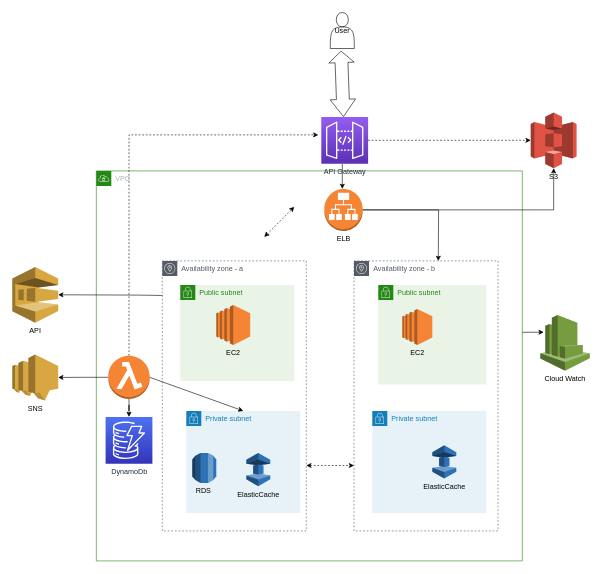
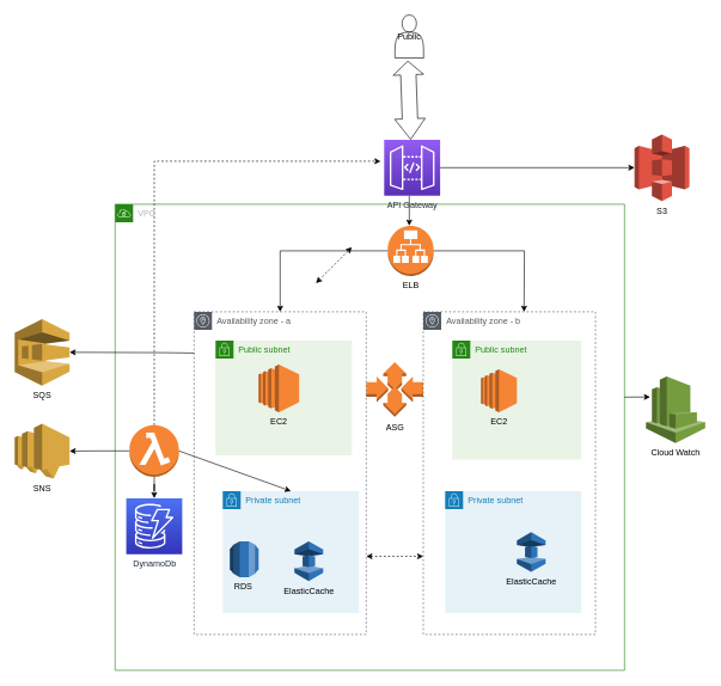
  <mxCell id="0" />
  <mxCell id="1" parent="0" />
  <mxCell id="2" value="" style="group" vertex="1" connectable="0" parent="1"><mxGeometry x="20" y="20" width="962.5" height="914" as="geometry" /></mxCell>
  <mxCell id="3" value="VPC" style="points=[[0,0],[0.25,0],[0.5,0],[0.75,0],[1,0],[1,0.25],[1,0.5],[1,0.75],[1,1],[0.75,1],[0.5,1],[0.25,1],[0,1],[0,0.75],[0,0.5],[0,0.25]];outlineConnect=0;gradientColor=none;html=1;whiteSpace=wrap;fontSize=12;fontStyle=0;container=1;pointerEvents=0;collapsible=0;recursiveResize=0;shape=mxgraph.aws4.group;grIcon=mxgraph.aws4.group_vpc;strokeColor=#248814;fillColor=none;verticalAlign=top;align=left;spacingLeft=30;fontColor=#AAB7B8;dashed=0;" parent="2" vertex="1"><mxGeometry x="140" y="264" width="710" height="650" as="geometry" /></mxCell>
  <mxCell id="4" value="" style="edgeStyle=orthogonalEdgeStyle;rounded=0;orthogonalLoop=1;jettySize=auto;html=1;" edge="1" parent="3" source="5" target="6"><mxGeometry relative="1" as="geometry" /></mxCell>
  <mxCell id="5" value="" style="outlineConnect=0;dashed=0;verticalLabelPosition=bottom;verticalAlign=top;align=center;html=1;shape=mxgraph.aws3.lambda_function;fillColor=#F58534;gradientColor=none;" parent="3" vertex="1"><mxGeometry x="20" y="308" width="69" height="72" as="geometry" /></mxCell>
  <mxCell id="6" value="DynamoDb" style="sketch=0;points=[[0,0,0],[0.25,0,0],[0.5,0,0],[0.75,0,0],[1,0,0],[0,1,0],[0.25,1,0],[0.5,1,0],[0.75,1,0],[1,1,0],[0,0.25,0],[0,0.5,0],[0,0.75,0],[1,0.25,0],[1,0.5,0],[1,0.75,0]];outlineConnect=0;fontColor=#232F3E;gradientColor=#4D72F3;gradientDirection=north;fillColor=#3334B9;strokeColor=#ffffff;dashed=0;verticalLabelPosition=bottom;verticalAlign=top;align=center;html=1;fontSize=12;fontStyle=0;aspect=fixed;shape=mxgraph.aws4.resourceIcon;resIcon=mxgraph.aws4.dynamodb;" parent="3" vertex="1"><mxGeometry x="15.5" y="410" width="78" height="78" as="geometry" /></mxCell>
  <mxCell id="7" value="ELB" style="outlineConnect=0;dashed=0;verticalLabelPosition=bottom;verticalAlign=top;align=center;html=1;shape=mxgraph.aws3.application_load_balancer;fillColor=#F58534;gradientColor=none;" parent="3" vertex="1"><mxGeometry x="380" y="30" width="64" height="70" as="geometry" /></mxCell>
+ <mxCell id="8" value="ASG" style="outlineConnect=0;dashed=0;verticalLabelPosition=bottom;verticalAlign=top;align=center;html=1;shape=mxgraph.aws3.auto_scaling;fillColor=#F58534;gradientColor=none;" parent="3" vertex="1"><mxGeometry x="350" y="220" width="79.5" height="76.5" as="geometry" /></mxCell>
  <mxCell id="9" value="Availability zone - a" style="sketch=0;outlineConnect=0;gradientColor=none;html=1;whiteSpace=wrap;fontSize=12;fontStyle=0;shape=mxgraph.aws4.group;grIcon=mxgraph.aws4.group_availability_zone;strokeColor=#545B64;fillColor=none;verticalAlign=top;align=left;spacingLeft=30;fontColor=#545B64;dashed=1;" parent="2" vertex="1"><mxGeometry x="250" y="414" width="240" height="450" as="geometry" /></mxCell>
  <mxCell id="10" value="Public subnet" style="points=[[0,0],[0.25,0],[0.5,0],[0.75,0],[1,0],[1,0.25],[1,0.5],[1,0.75],[1,1],[0.75,1],[0.5,1],[0.25,1],[0,1],[0,0.75],[0,0.5],[0,0.25]];outlineConnect=0;gradientColor=none;html=1;whiteSpace=wrap;fontSize=12;fontStyle=0;container=1;pointerEvents=0;collapsible=0;recursiveResize=0;shape=mxgraph.aws4.group;grIcon=mxgraph.aws4.group_security_group;grStroke=0;strokeColor=#248814;fillColor=#E9F3E6;verticalAlign=top;align=left;spacingLeft=30;fontColor=#248814;dashed=0;" parent="2" vertex="1"><mxGeometry x="280" y="454" width="190" height="160" as="geometry" /></mxCell>
  <mxCell id="11" value="EC2" style="outlineConnect=0;dashed=0;verticalLabelPosition=bottom;verticalAlign=top;align=center;html=1;shape=mxgraph.aws3.ec2;fillColor=#F58534;gradientColor=none;" parent="10" vertex="1"><mxGeometry x="60" y="33.5" width="56.5" height="66.5" as="geometry" /></mxCell>
  <mxCell id="12" value="Private subnet" style="points=[[0,0],[0.25,0],[0.5,0],[0.75,0],[1,0],[1,0.25],[1,0.5],[1,0.75],[1,1],[0.75,1],[0.5,1],[0.25,1],[0,1],[0,0.75],[0,0.5],[0,0.25]];outlineConnect=0;gradientColor=none;html=1;whiteSpace=wrap;fontSize=12;fontStyle=0;container=1;pointerEvents=0;collapsible=0;recursiveResize=0;shape=mxgraph.aws4.group;grIcon=mxgraph.aws4.group_security_group;grStroke=0;strokeColor=#147EBA;fillColor=#E6F2F8;verticalAlign=top;align=left;spacingLeft=30;fontColor=#147EBA;dashed=0;" parent="2" vertex="1"><mxGeometry x="290" y="664" width="190" height="170" as="geometry" /></mxCell>
  <mxCell id="13" value="RDS&amp;nbsp;" style="outlineConnect=0;dashed=0;verticalLabelPosition=bottom;verticalAlign=top;align=center;html=1;shape=mxgraph.aws3.rds;fillColor=#2E73B8;gradientColor=none;" parent="12" vertex="1"><mxGeometry x="10" y="70" width="40" height="50" as="geometry" /></mxCell>
  <mxCell id="14" value="Public subnet" style="points=[[0,0],[0.25,0],[0.5,0],[0.75,0],[1,0],[1,0.25],[1,0.5],[1,0.75],[1,1],[0.75,1],[0.5,1],[0.25,1],[0,1],[0,0.75],[0,0.5],[0,0.25]];outlineConnect=0;gradientColor=none;html=1;whiteSpace=wrap;fontSize=12;fontStyle=0;container=1;pointerEvents=0;collapsible=0;recursiveResize=0;shape=mxgraph.aws4.group;grIcon=mxgraph.aws4.group_security_group;grStroke=0;strokeColor=#248814;fillColor=#E9F3E6;verticalAlign=top;align=left;spacingLeft=30;fontColor=#248814;dashed=0;" parent="2" vertex="1"><mxGeometry x="610" y="454" width="180" height="166" as="geometry" /></mxCell>
  <mxCell id="15" value="Availability zone - b" style="sketch=0;outlineConnect=0;gradientColor=none;html=1;whiteSpace=wrap;fontSize=12;fontStyle=0;shape=mxgraph.aws4.group;grIcon=mxgraph.aws4.group_availability_zone;strokeColor=#545B64;fillColor=none;verticalAlign=top;align=left;spacingLeft=30;fontColor=#545B64;dashed=1;" vertex="1" parent="14"><mxGeometry x="-40.5" y="-40" width="240" height="450" as="geometry" /></mxCell>
  <mxCell id="16" value="Private subnet" style="points=[[0,0],[0.25,0],[0.5,0],[0.75,0],[1,0],[1,0.25],[1,0.5],[1,0.75],[1,1],[0.75,1],[0.5,1],[0.25,1],[0,1],[0,0.75],[0,0.5],[0,0.25]];outlineConnect=0;gradientColor=none;html=1;whiteSpace=wrap;fontSize=12;fontStyle=0;container=1;pointerEvents=0;collapsible=0;recursiveResize=0;shape=mxgraph.aws4.group;grIcon=mxgraph.aws4.group_security_group;grStroke=0;strokeColor=#147EBA;fillColor=#E6F2F8;verticalAlign=top;align=left;spacingLeft=30;fontColor=#147EBA;dashed=0;" parent="2" vertex="1"><mxGeometry x="600" y="664" width="190" height="170" as="geometry" /></mxCell>
  <mxCell id="17" value="ElasticCache" style="outlineConnect=0;dashed=0;verticalLabelPosition=bottom;verticalAlign=top;align=center;html=1;shape=mxgraph.aws3.elasticache;fillColor=#2E73B8;gradientColor=none;" parent="16" vertex="1"><mxGeometry x="100" y="57.25" width="40" height="55.5" as="geometry" /></mxCell>
  <mxCell id="18" value="EC2" style="outlineConnect=0;dashed=0;verticalLabelPosition=bottom;verticalAlign=top;align=center;html=1;shape=mxgraph.aws3.ec2;fillColor=#F58534;gradientColor=none;" parent="2" vertex="1"><mxGeometry x="650" y="494" width="50" height="60" as="geometry" /></mxCell>
  <mxCell id="19" value="ElasticCache" style="outlineConnect=0;dashed=0;verticalLabelPosition=bottom;verticalAlign=top;align=center;html=1;shape=mxgraph.aws3.elasticache;fillColor=#2E73B8;gradientColor=none;" parent="2" vertex="1"><mxGeometry x="390" y="734" width="40" height="55.5" as="geometry" /></mxCell>
  <mxCell id="20" value="Cloud Watch" style="outlineConnect=0;dashed=0;verticalLabelPosition=bottom;verticalAlign=top;align=center;html=1;shape=mxgraph.aws3.cloudwatch;fillColor=#759C3E;gradientColor=none;" parent="2" vertex="1"><mxGeometry x="880" y="504" width="82.5" height="93" as="geometry" /></mxCell>
  <mxCell id="21" value="" style="edgeStyle=orthogonalEdgeStyle;rounded=0;orthogonalLoop=1;jettySize=auto;html=1;" parent="2" source="22" target="7" edge="1"><mxGeometry relative="1" as="geometry"><Array as="points"><mxPoint x="550" y="264" /><mxPoint x="550" y="264" /></Array></mxGeometry></mxCell>
  <mxCell id="22" value="API Gateway" style="sketch=0;points=[[0,0,0],[0.25,0,0],[0.5,0,0],[0.75,0,0],[1,0,0],[0,1,0],[0.25,1,0],[0.5,1,0],[0.75,1,0],[1,1,0],[0,0.25,0],[0,0.5,0],[0,0.75,0],[1,0.25,0],[1,0.5,0],[1,0.75,0]];outlineConnect=0;fontColor=#232F3E;gradientColor=#945DF2;gradientDirection=north;fillColor=#5A30B5;strokeColor=#ffffff;dashed=0;verticalLabelPosition=bottom;verticalAlign=top;align=center;html=1;fontSize=12;fontStyle=0;aspect=fixed;shape=mxgraph.aws4.resourceIcon;resIcon=mxgraph.aws4.api_gateway;" parent="2" vertex="1"><mxGeometry x="515" y="174" width="78" height="78" as="geometry" /></mxCell>
  <mxCell id="23" value="SNS" style="outlineConnect=0;dashed=0;verticalLabelPosition=bottom;verticalAlign=top;align=center;html=1;shape=mxgraph.aws3.sns;fillColor=#D9A741;gradientColor=none;" parent="2" vertex="1"><mxGeometry y="570" width="76.5" height="76.5" as="geometry" /></mxCell>
  <mxCell id="24" value="" style="edgeStyle=orthogonalEdgeStyle;rounded=0;orthogonalLoop=1;jettySize=auto;html=1;" parent="2" source="5" target="23" edge="1"><mxGeometry relative="1" as="geometry" /></mxCell>
  <mxCell id="25" value="S3" style="outlineConnect=0;dashed=0;verticalLabelPosition=bottom;verticalAlign=top;align=center;html=1;shape=mxgraph.aws3.s3;fillColor=#E05243;gradientColor=none;" parent="2" vertex="1"><mxGeometry x="864" y="166.5" width="76.5" height="93" as="geometry" /></mxCell>
- <mxCell id="26" value="" style="edgeStyle=orthogonalEdgeStyle;rounded=0;orthogonalLoop=1;jettySize=auto;html=1;dashed=1;" parent="2" source="22" target="25" edge="1"><mxGeometry relative="1" as="geometry"><mxPoint x="672" y="213" as="targetPoint" /></mxGeometry></mxCell>
+ <mxCell id="26" value="" style="edgeStyle=orthogonalEdgeStyle;rounded=0;orthogonalLoop=1;jettySize=auto;html=1;" parent="2" source="22" target="25" edge="1"><mxGeometry relative="1" as="geometry"><mxPoint x="672" y="213" as="targetPoint" /></mxGeometry></mxCell>
  <mxCell id="27" value="" style="edgeStyle=orthogonalEdgeStyle;rounded=0;orthogonalLoop=1;jettySize=auto;html=1;" parent="2" source="7" edge="1"><mxGeometry relative="1" as="geometry"><mxPoint x="710.0" y="414" as="targetPoint" /></mxGeometry></mxCell>
- <mxCell id="28" value="API" style="outlineConnect=0;dashed=0;verticalLabelPosition=bottom;verticalAlign=top;align=center;html=1;shape=mxgraph.aws3.sqs;fillColor=#D9A741;gradientColor=none;" parent="2" vertex="1"><mxGeometry y="424" width="76.5" height="93" as="geometry" /></mxCell>
- <mxCell id="29" style="edgeStyle=orthogonalEdgeStyle;rounded=0;orthogonalLoop=1;jettySize=auto;html=1;" edge="1" parent="2" source="7" target="25"><mxGeometry relative="1" as="geometry" /></mxCell>
+ <mxCell id="28" value="SQS" style="outlineConnect=0;dashed=0;verticalLabelPosition=bottom;verticalAlign=top;align=center;html=1;shape=mxgraph.aws3.sqs;fillColor=#D9A741;gradientColor=none;" parent="2" vertex="1"><mxGeometry y="424" width="76.5" height="93" as="geometry" /></mxCell>
+ <mxCell id="29" style="edgeStyle=orthogonalEdgeStyle;rounded=0;orthogonalLoop=1;jettySize=auto;html=1;" edge="1" parent="2" source="7" target="9"><mxGeometry relative="1" as="geometry" /></mxCell>
  <mxCell id="30" style="edgeStyle=orthogonalEdgeStyle;rounded=0;orthogonalLoop=1;jettySize=auto;html=1;dashed=1;" edge="1" parent="2" source="5"><mxGeometry relative="1" as="geometry"><mxPoint x="510" y="204" as="targetPoint" /><Array as="points"><mxPoint x="194" y="204" /></Array></mxGeometry></mxCell>
  <mxCell id="31" value="" style="endArrow=classic;html=1;rounded=0;entryX=0.069;entryY=0.31;entryDx=0;entryDy=0;entryPerimeter=0;" edge="1" parent="2" target="20"><mxGeometry width="50" height="50" relative="1" as="geometry"><mxPoint x="850" y="533" as="sourcePoint" /><mxPoint x="470" y="474" as="targetPoint" /></mxGeometry></mxCell>
  <mxCell id="32" value="" style="endArrow=classic;html=1;rounded=0;exitX=1;exitY=0.5;exitDx=0;exitDy=0;exitPerimeter=0;entryX=0.5;entryY=0;entryDx=0;entryDy=0;" edge="1" parent="2" source="5" target="12"><mxGeometry width="50" height="50" relative="1" as="geometry"><mxPoint x="420" y="524" as="sourcePoint" /><mxPoint x="470" y="474" as="targetPoint" /></mxGeometry></mxCell>
  <mxCell id="33" value="" style="endArrow=classic;html=1;rounded=0;entryX=1;entryY=0.5;entryDx=0;entryDy=0;entryPerimeter=0;exitX=0;exitY=0.128;exitDx=0;exitDy=0;exitPerimeter=0;" edge="1" parent="2" source="9" target="28"><mxGeometry width="50" height="50" relative="1" as="geometry"><mxPoint x="270" y="504" as="sourcePoint" /><mxPoint x="470" y="474" as="targetPoint" /><Array as="points"><mxPoint x="210" y="471" /></Array></mxGeometry></mxCell>
  <mxCell id="34" value="" style="endArrow=classic;startArrow=classic;html=1;rounded=0;dashed=1;" edge="1" parent="2"><mxGeometry width="50" height="50" relative="1" as="geometry"><mxPoint x="490" y="755" as="sourcePoint" /><mxPoint x="569.5" y="755" as="targetPoint" /></mxGeometry></mxCell>
- <mxCell id="35" value="User" style="shape=actor;whiteSpace=wrap;html=1;" vertex="1" parent="2"><mxGeometry x="530" width="40" height="60" as="geometry" /></mxCell>
+ <mxCell id="35" value="Public" style="shape=actor;whiteSpace=wrap;html=1;" vertex="1" parent="2"><mxGeometry x="530" width="40" height="60" as="geometry" /></mxCell>
  <mxCell id="36" value="" style="endArrow=classic;startArrow=classic;html=1;rounded=0;dashed=1;" edge="1" parent="2"><mxGeometry width="50" height="50" relative="1" as="geometry"><mxPoint x="420" y="374" as="sourcePoint" /><mxPoint x="470" y="324" as="targetPoint" /></mxGeometry></mxCell>
  <mxCell id="37" value="" style="shape=flexArrow;endArrow=classic;startArrow=classic;html=1;rounded=0;width=21.429;startSize=9.257;exitX=0.5;exitY=0;exitDx=0;exitDy=0;exitPerimeter=0;" edge="1" parent="2"><mxGeometry width="100" height="100" relative="1" as="geometry"><mxPoint x="552" y="174" as="sourcePoint" /><mxPoint x="548" y="64" as="targetPoint" /><Array as="points" /></mxGeometry></mxCell>
